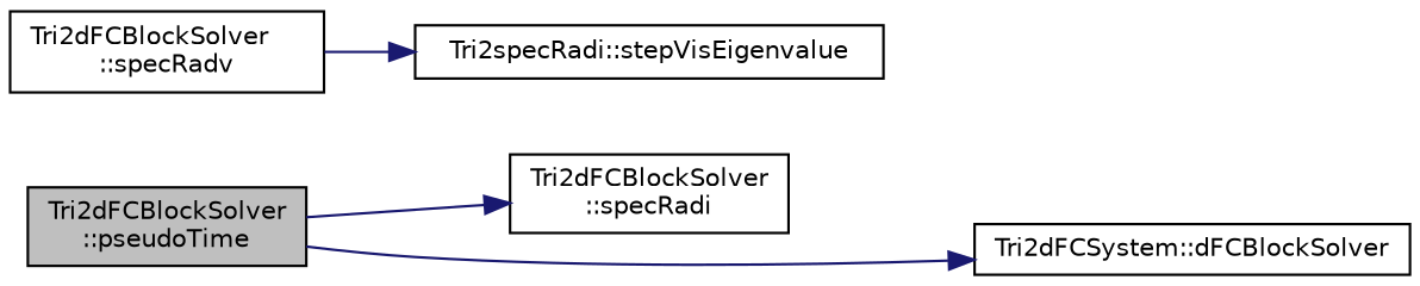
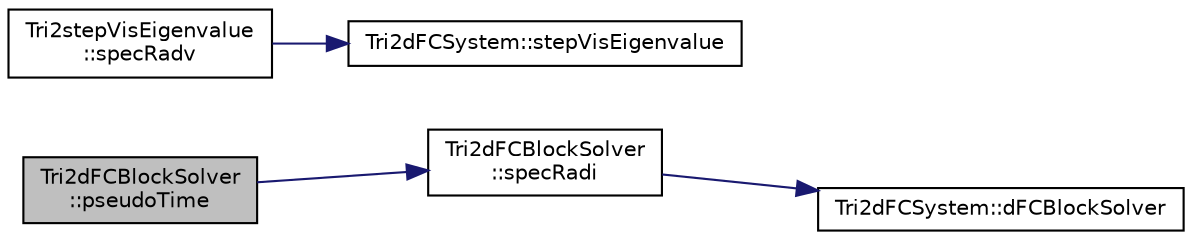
  digraph {
    rankdir=LR
    node [color=black fillcolor=white fontname=Helvetica fontsize=10 shape=record style=filled]
    edge [color=midnightblue fontname=Helvetica fontsize=10 labelfontname=Helvetica labelfontsize=10 style=solid]
    n1 [fillcolor=grey75 fontcolor=black height=0.2 label="Tri2dFCBlockSolver\l::pseudoTime" width=0.4]
    n2 [height=0.2 label="Tri2dFCBlockSolver\l::specRadi" width=0.4]
    n3 [height=0.2 label="Tri2dFCSystem::dFCBlockSolver" width=0.4]
-   n4 [height=0.2 label="Tri2dFCBlockSolver\l::specRadv" width=0.4]
-   n5 [height=0.2 label="Tri2specRadi::stepVisEigenvalue" width=0.4]
+   n4 [height=0.2 label="Tri2stepVisEigenvalue\l::specRadv" width=0.4]
+   n5 [height=0.2 label="Tri2dFCSystem::stepVisEigenvalue" width=0.4]
    n1 -> n2
-   n1 -> n3
+   n2 -> n3
    n4 -> n5
  }
